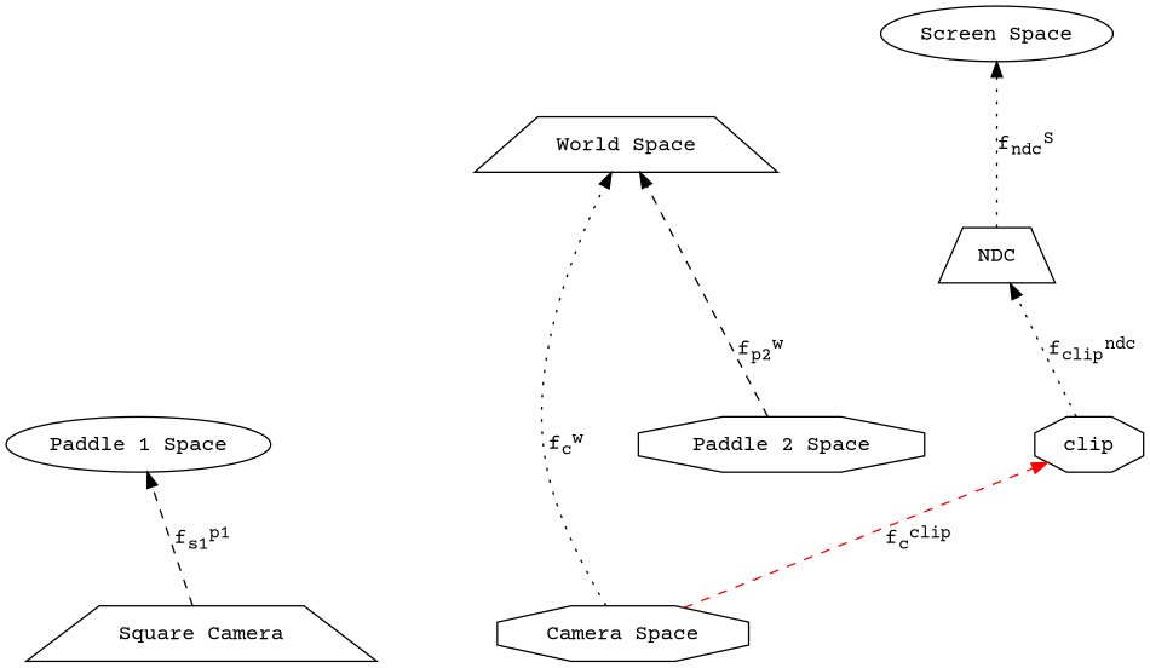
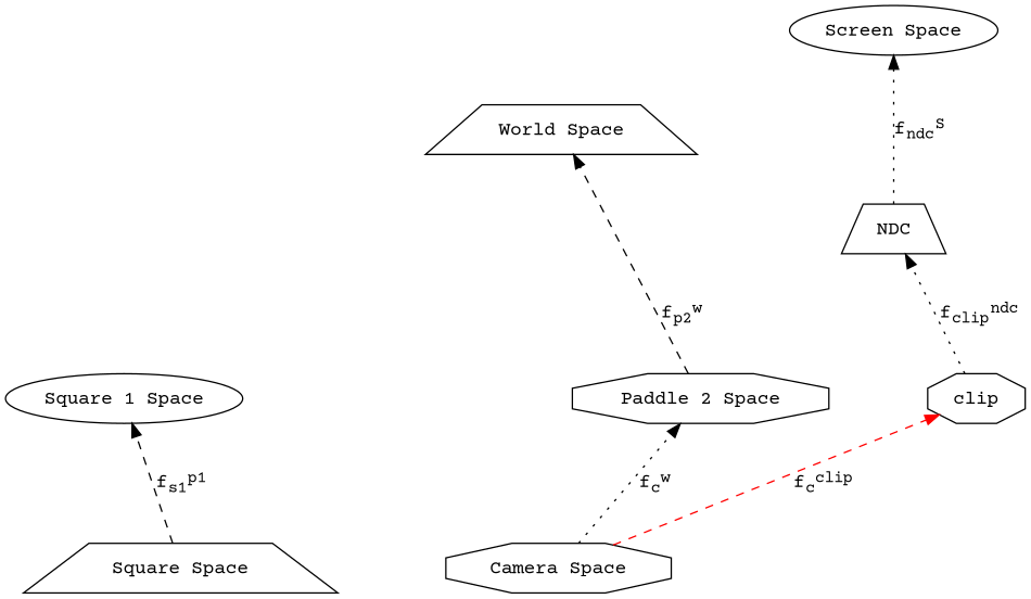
  digraph {
    fontname="Courier Prime"
    nodesep=1
    rankdir=BT
    ranksep=1
    node [fontname="Courier Prime" shape=trapezium]
    edge [fontname="Courier Prime" style=dashed weight=0.2]
-   n1 [label="Paddle 1 Space" shape=ellipse]
+   n1 [label="Square 1 Space" shape=ellipse]
    n2 [label="World Space"]
-   n3 [label="Square Camera"]
+   n3 [label="Square Space"]
    n4 [label="Paddle 2 Space" shape=octagon]
    n5 [label="Camera Space" shape=octagon]
    clip [shape=octagon]
    n7 [label=NDC]
    "Screen Space" [shape=ellipse]
    n3 -> n1 [label=<f<SUB>s1</SUB><SUP>p1</SUP>>]
    n4 -> n2 [label=<f<SUB>p2</SUB><SUP>w</SUP>>]
-   n5 -> n2 [label=<f<SUB>c</SUB><SUP>w</SUP>> style=dotted]
+   n5 -> n4 [label=<f<SUB>c</SUB><SUP>w</SUP>> style=dotted]
    n5 -> clip [color=red label=<f<SUB>c</SUB><SUP>clip</SUP>>]
    clip -> n7 [label=<f<SUB>clip</SUB><SUP>ndc</SUP>> style=dotted]
    n7 -> "Screen Space" [label=<f<SUB>ndc</SUB><SUP>S</SUP>> style=dotted weight=""]
  }
